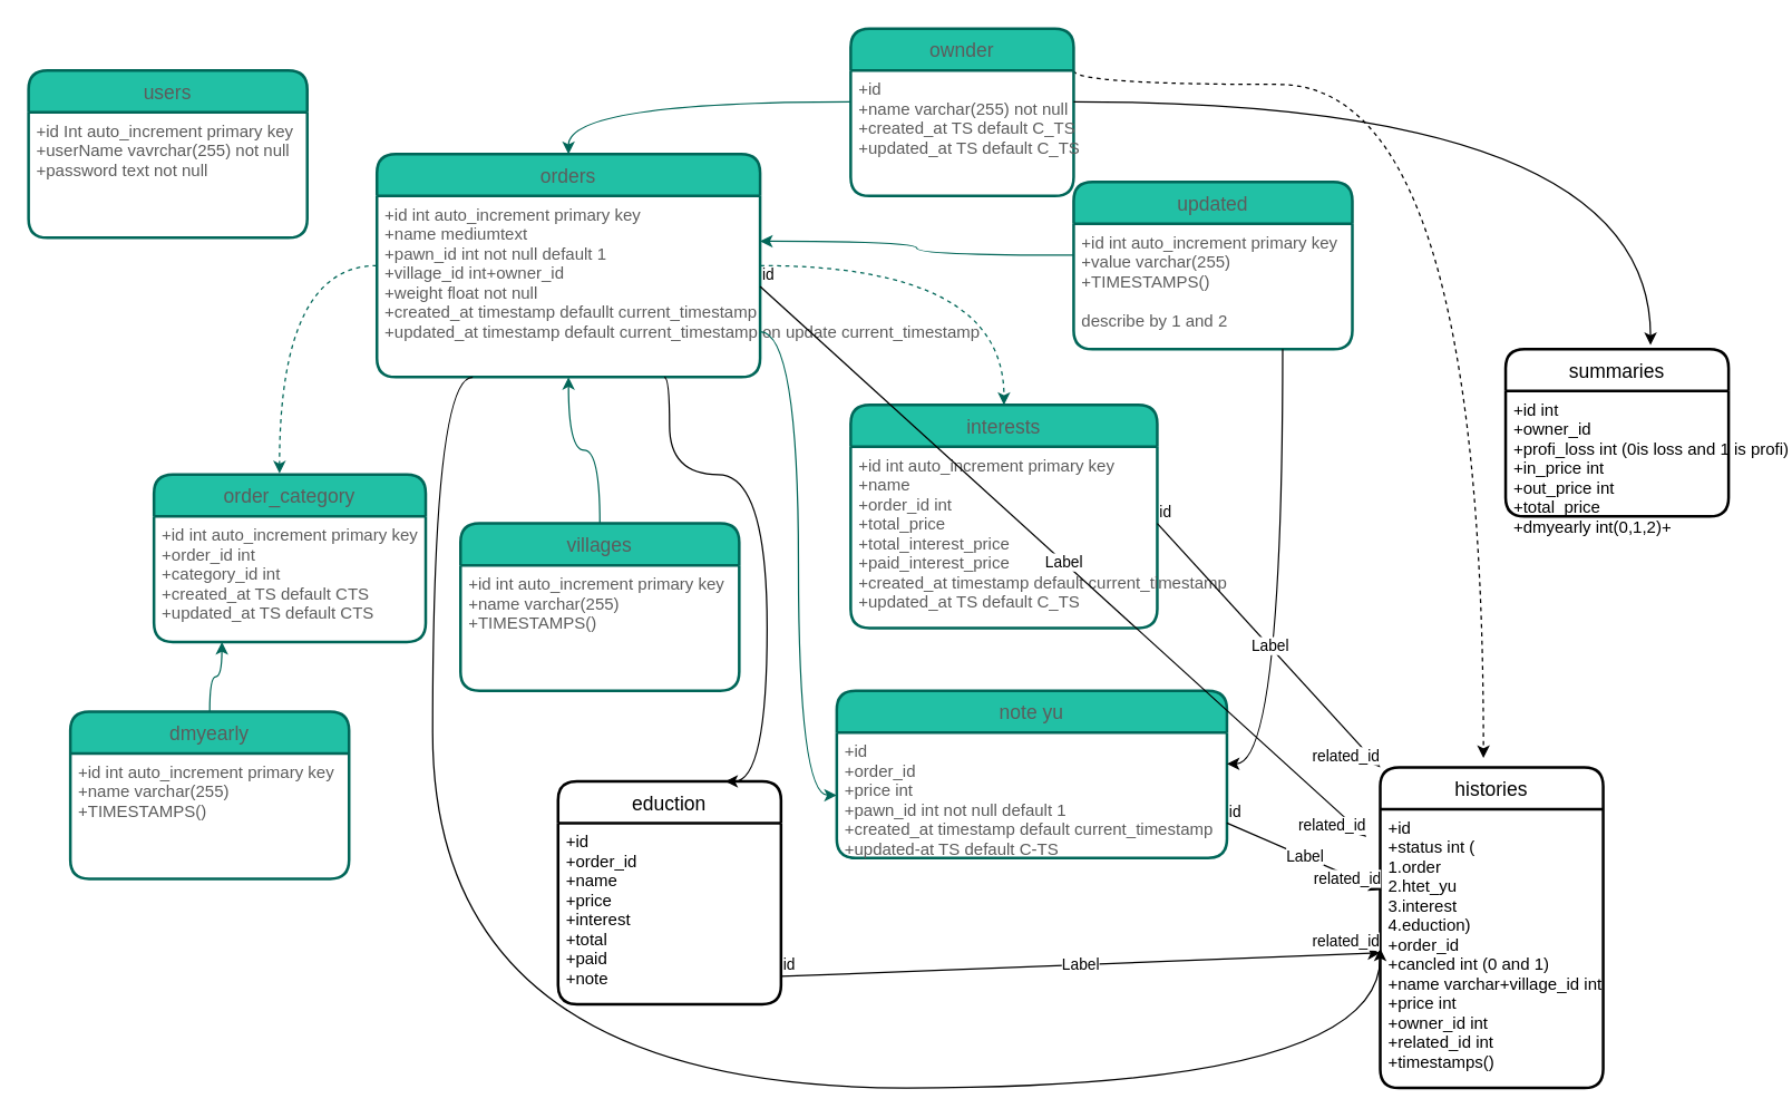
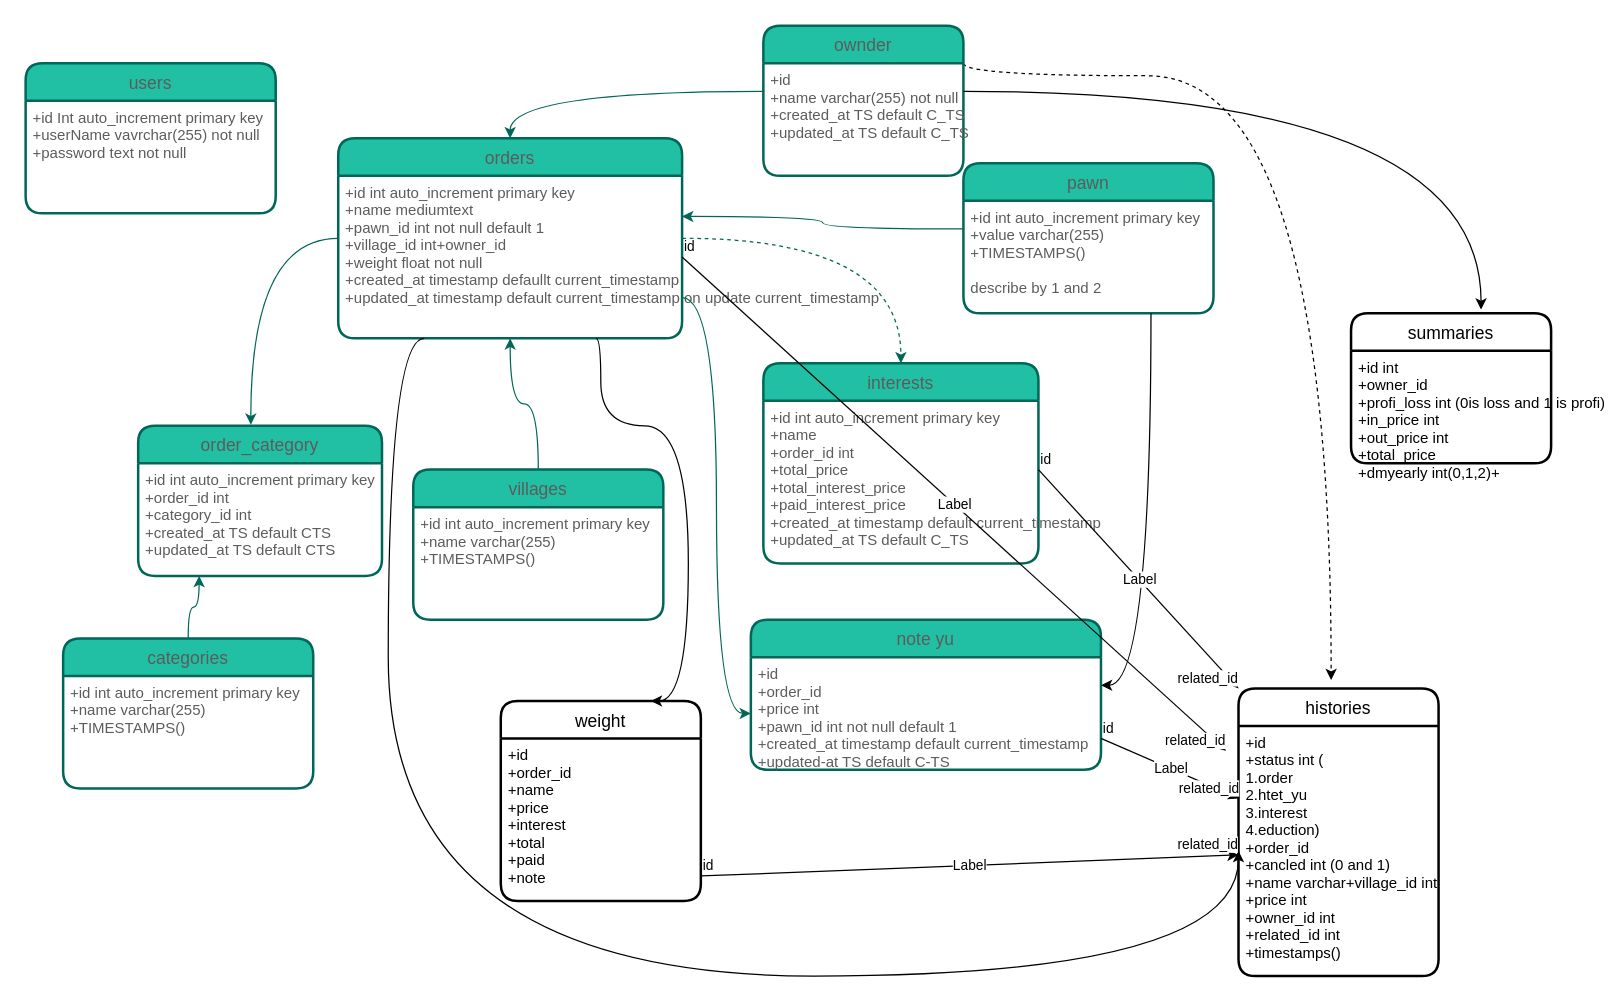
  <mxCell id="0" />
  <mxCell id="1" parent="0" />
  <mxCell id="2" value="users" style="swimlane;childLayout=stackLayout;horizontal=1;startSize=30;horizontalStack=0;rounded=1;fontSize=14;fontStyle=0;strokeWidth=2;resizeParent=0;resizeLast=1;shadow=0;dashed=0;align=center;fillColor=#21C0A5;strokeColor=#006658;fontColor=#5C5C5C;" parent="1" vertex="1"><mxGeometry x="20" y="50" width="200" height="120" as="geometry" /></mxCell>
  <mxCell id="3" value="+id Int auto_increment primary key&#10;+userName vavrchar(255) not null&#10;+password text not null" style="align=left;strokeColor=none;fillColor=none;spacingLeft=4;fontSize=12;verticalAlign=top;resizable=0;rotatable=0;part=1;fontColor=#5C5C5C;rounded=1;" parent="2" vertex="1"><mxGeometry y="30" width="200" height="90" as="geometry" /></mxCell>
  <mxCell id="4" value="" style="edgeStyle=orthogonalEdgeStyle;rounded=1;orthogonalLoop=1;jettySize=auto;html=1;strokeColor=#006658;fontColor=#5C5C5C;curved=1;" parent="1" source="5" target="10" edge="1"><mxGeometry relative="1" as="geometry" /></mxCell>
  <mxCell id="5" value="villages" style="swimlane;childLayout=stackLayout;horizontal=1;startSize=30;horizontalStack=0;rounded=1;fontSize=14;fontStyle=0;strokeWidth=2;resizeParent=0;resizeLast=1;shadow=0;dashed=0;align=center;fillColor=#21C0A5;strokeColor=#006658;fontColor=#5C5C5C;" parent="1" vertex="1"><mxGeometry x="330" y="375" width="200" height="120" as="geometry" /></mxCell>
  <mxCell id="6" value="+id int auto_increment primary key&#10;+name varchar(255)&#10;+TIMESTAMPS()" style="align=left;strokeColor=none;fillColor=none;spacingLeft=4;fontSize=12;verticalAlign=top;resizable=0;rotatable=0;part=1;fontColor=#5C5C5C;rounded=1;" parent="5" vertex="1"><mxGeometry y="30" width="200" height="90" as="geometry" /></mxCell>
  <mxCell id="7" style="edgeStyle=orthogonalEdgeStyle;rounded=1;orthogonalLoop=1;jettySize=auto;html=1;exitX=1;exitY=0.5;exitDx=0;exitDy=0;entryX=0.5;entryY=0;entryDx=0;entryDy=0;strokeColor=#006658;fontColor=#5C5C5C;curved=1;dashed=1;" parent="1" source="9" target="16" edge="1"><mxGeometry relative="1" as="geometry" /></mxCell>
- <mxCell id="8" style="edgeStyle=orthogonalEdgeStyle;rounded=1;orthogonalLoop=1;jettySize=auto;html=1;exitX=0;exitY=0.5;exitDx=0;exitDy=0;entryX=0.462;entryY=-0.008;entryDx=0;entryDy=0;entryPerimeter=0;strokeColor=#006658;fontColor=#5C5C5C;curved=1;dashed=1;" parent="1" source="9" target="14" edge="1"><mxGeometry relative="1" as="geometry" /></mxCell>
+ <mxCell id="8" style="edgeStyle=orthogonalEdgeStyle;rounded=1;orthogonalLoop=1;jettySize=auto;html=1;exitX=0;exitY=0.5;exitDx=0;exitDy=0;entryX=0.462;entryY=-0.008;entryDx=0;entryDy=0;entryPerimeter=0;strokeColor=#006658;fontColor=#5C5C5C;curved=1;" parent="1" source="9" target="14" edge="1"><mxGeometry relative="1" as="geometry" /></mxCell>
  <mxCell id="9" value="orders" style="swimlane;childLayout=stackLayout;horizontal=1;startSize=30;horizontalStack=0;rounded=1;fontSize=14;fontStyle=0;strokeWidth=2;resizeParent=0;resizeLast=1;shadow=0;dashed=0;align=center;fillColor=#21C0A5;strokeColor=#006658;fontColor=#5C5C5C;" parent="1" vertex="1"><mxGeometry x="270" y="110" width="275" height="160" as="geometry" /></mxCell>
  <mxCell id="10" value="+id int auto_increment primary key&#10;+name mediumtext&#10;+pawn_id int not null default 1&#10;+village_id int+owner_id&#10;+weight float not null&#10;+created_at timestamp defaullt current_timestamp&#10;+updated_at timestamp default current_timestamp on update current_timestamp&#10;" style="align=left;strokeColor=none;fillColor=none;spacingLeft=4;fontSize=12;verticalAlign=top;resizable=0;rotatable=0;part=1;fontColor=#5C5C5C;rounded=1;" parent="9" vertex="1"><mxGeometry y="30" width="275" height="130" as="geometry" /></mxCell>
  <mxCell id="11" style="edgeStyle=orthogonalEdgeStyle;rounded=1;orthogonalLoop=1;jettySize=auto;html=1;exitX=0.5;exitY=0;exitDx=0;exitDy=0;entryX=0.25;entryY=1;entryDx=0;entryDy=0;strokeColor=#006658;fontColor=#5C5C5C;curved=1;" parent="1" source="12" target="15" edge="1"><mxGeometry relative="1" as="geometry" /></mxCell>
- <mxCell id="12" value="dmyearly" style="swimlane;childLayout=stackLayout;horizontal=1;startSize=30;horizontalStack=0;rounded=1;fontSize=14;fontStyle=0;strokeWidth=2;resizeParent=0;resizeLast=1;shadow=0;dashed=0;align=center;fillColor=#21C0A5;strokeColor=#006658;fontColor=#5C5C5C;" parent="1" vertex="1"><mxGeometry x="50" y="510" width="200" height="120" as="geometry" /></mxCell>
+ <mxCell id="12" value="categories" style="swimlane;childLayout=stackLayout;horizontal=1;startSize=30;horizontalStack=0;rounded=1;fontSize=14;fontStyle=0;strokeWidth=2;resizeParent=0;resizeLast=1;shadow=0;dashed=0;align=center;fillColor=#21C0A5;strokeColor=#006658;fontColor=#5C5C5C;" parent="1" vertex="1"><mxGeometry x="50" y="510" width="200" height="120" as="geometry" /></mxCell>
  <mxCell id="13" value="+id int auto_increment primary key&#10;+name varchar(255)&#10;+TIMESTAMPS()" style="align=left;strokeColor=none;fillColor=none;spacingLeft=4;fontSize=12;verticalAlign=top;resizable=0;rotatable=0;part=1;fontColor=#5C5C5C;rounded=1;" parent="12" vertex="1"><mxGeometry y="30" width="200" height="90" as="geometry" /></mxCell>
  <mxCell id="14" value="order_category" style="swimlane;childLayout=stackLayout;horizontal=1;startSize=30;horizontalStack=0;rounded=1;fontSize=14;fontStyle=0;strokeWidth=2;resizeParent=0;resizeLast=1;shadow=0;dashed=0;align=center;fillColor=#21C0A5;strokeColor=#006658;fontColor=#5C5C5C;" parent="1" vertex="1"><mxGeometry x="110" y="340" width="195" height="120" as="geometry" /></mxCell>
  <mxCell id="15" value="+id int auto_increment primary key&#10;+order_id int&#10;+category_id int&#10;+created_at TS default CTS&#10;+updated_at TS default CTS&#10;" style="align=left;strokeColor=none;fillColor=none;spacingLeft=4;fontSize=12;verticalAlign=top;resizable=0;rotatable=0;part=1;fontColor=#5C5C5C;rounded=1;" parent="14" vertex="1"><mxGeometry y="30" width="195" height="90" as="geometry" /></mxCell>
  <mxCell id="16" value="interests" style="swimlane;childLayout=stackLayout;horizontal=1;startSize=30;horizontalStack=0;rounded=1;fontSize=14;fontStyle=0;strokeWidth=2;resizeParent=0;resizeLast=1;shadow=0;dashed=0;align=center;fillColor=#21C0A5;strokeColor=#006658;fontColor=#5C5C5C;" parent="1" vertex="1"><mxGeometry x="610" y="290" width="220" height="160" as="geometry" /></mxCell>
  <mxCell id="17" value="+id int auto_increment primary key&#10;+name&#10;+order_id int&#10;+total_price&#10;+total_interest_price&#10;+paid_interest_price&#10;+created_at timestamp default current_timestamp&#10;+updated_at TS default C_TS&#10;" style="align=left;strokeColor=none;fillColor=none;spacingLeft=4;fontSize=12;verticalAlign=top;resizable=0;rotatable=0;part=1;fontColor=#5C5C5C;rounded=1;" parent="16" vertex="1"><mxGeometry y="30" width="220" height="130" as="geometry" /></mxCell>
- <mxCell id="18" value="updated" style="swimlane;childLayout=stackLayout;horizontal=1;startSize=30;horizontalStack=0;rounded=1;fontSize=14;fontStyle=0;strokeWidth=2;resizeParent=0;resizeLast=1;shadow=0;dashed=0;align=center;fillColor=#21C0A5;strokeColor=#006658;fontColor=#5C5C5C;" parent="1" vertex="1"><mxGeometry x="770" y="130" width="200" height="120" as="geometry" /></mxCell>
+ <mxCell id="18" value="pawn" style="swimlane;childLayout=stackLayout;horizontal=1;startSize=30;horizontalStack=0;rounded=1;fontSize=14;fontStyle=0;strokeWidth=2;resizeParent=0;resizeLast=1;shadow=0;dashed=0;align=center;fillColor=#21C0A5;strokeColor=#006658;fontColor=#5C5C5C;" parent="1" vertex="1"><mxGeometry x="770" y="130" width="200" height="120" as="geometry" /></mxCell>
  <mxCell id="19" value="+id int auto_increment primary key&#10;+value varchar(255)&#10;+TIMESTAMPS()&#10;&#10;describe by 1 and 2&#10;" style="align=left;strokeColor=none;fillColor=none;spacingLeft=4;fontSize=12;verticalAlign=top;resizable=0;rotatable=0;part=1;fontColor=#5C5C5C;rounded=1;" parent="18" vertex="1"><mxGeometry y="30" width="200" height="90" as="geometry" /></mxCell>
  <mxCell id="20" style="edgeStyle=orthogonalEdgeStyle;rounded=1;orthogonalLoop=1;jettySize=auto;html=1;exitX=0;exitY=0.25;exitDx=0;exitDy=0;entryX=1;entryY=0.25;entryDx=0;entryDy=0;strokeColor=#006658;fontColor=#5C5C5C;curved=1;" parent="1" source="19" target="10" edge="1"><mxGeometry relative="1" as="geometry" /></mxCell>
  <mxCell id="21" style="edgeStyle=orthogonalEdgeStyle;rounded=0;orthogonalLoop=1;jettySize=auto;html=1;exitX=1;exitY=0.25;exitDx=0;exitDy=0;entryX=0.463;entryY=-0.029;entryDx=0;entryDy=0;entryPerimeter=0;curved=1;dashed=1;" parent="1" source="22" target="32" edge="1"><mxGeometry relative="1" as="geometry"><Array as="points"><mxPoint x="770" y="60" /><mxPoint x="1064" y="60" /></Array></mxGeometry></mxCell>
  <mxCell id="22" value="ownder" style="swimlane;childLayout=stackLayout;horizontal=1;startSize=30;horizontalStack=0;rounded=1;fontSize=14;fontStyle=0;strokeWidth=2;resizeParent=0;resizeLast=1;shadow=0;dashed=0;align=center;fillColor=#21C0A5;strokeColor=#006658;fontColor=#5C5C5C;" parent="1" vertex="1"><mxGeometry x="610" y="20" width="160" height="120" as="geometry" /></mxCell>
  <mxCell id="23" value="+id &#10;+name varchar(255) not null&#10;+created_at TS default C_TS&#10;+updated_at TS default C_TS&#10;&#10;" style="align=left;strokeColor=none;fillColor=none;spacingLeft=4;fontSize=12;verticalAlign=top;resizable=0;rotatable=0;part=1;fontColor=#5C5C5C;rounded=1;" parent="22" vertex="1"><mxGeometry y="30" width="160" height="90" as="geometry" /></mxCell>
  <mxCell id="24" style="edgeStyle=orthogonalEdgeStyle;rounded=1;orthogonalLoop=1;jettySize=auto;html=1;exitX=0;exitY=0.25;exitDx=0;exitDy=0;entryX=0.5;entryY=0;entryDx=0;entryDy=0;strokeColor=#006658;fontColor=#5C5C5C;curved=1;" parent="1" source="23" target="9" edge="1"><mxGeometry relative="1" as="geometry" /></mxCell>
  <mxCell id="25" value="note yu" style="swimlane;childLayout=stackLayout;horizontal=1;startSize=30;horizontalStack=0;rounded=1;fontSize=14;fontStyle=0;strokeWidth=2;resizeParent=0;resizeLast=1;shadow=0;dashed=0;align=center;fillColor=#21C0A5;strokeColor=#006658;fontColor=#5C5C5C;" parent="1" vertex="1"><mxGeometry x="600" y="495" width="280" height="120" as="geometry" /></mxCell>
  <mxCell id="26" value="+id&#10;+order_id&#10;+price int&#10;+pawn_id int not null default 1&#10;+created_at timestamp default current_timestamp&#10;+updated-at TS default C-TS&#10;" style="align=left;strokeColor=none;fillColor=none;spacingLeft=4;fontSize=12;verticalAlign=top;resizable=0;rotatable=0;part=1;fontColor=#5C5C5C;rounded=1;" parent="25" vertex="1"><mxGeometry y="30" width="280" height="90" as="geometry" /></mxCell>
  <mxCell id="27" style="edgeStyle=orthogonalEdgeStyle;rounded=1;orthogonalLoop=1;jettySize=auto;html=1;exitX=1;exitY=0.75;exitDx=0;exitDy=0;entryX=0;entryY=0.5;entryDx=0;entryDy=0;strokeColor=#006658;fontColor=#5C5C5C;curved=1;" parent="1" source="10" target="26" edge="1"><mxGeometry relative="1" as="geometry" /></mxCell>
  <mxCell id="28" style="edgeStyle=orthogonalEdgeStyle;rounded=0;orthogonalLoop=1;jettySize=auto;html=1;exitX=0.75;exitY=1;exitDx=0;exitDy=0;entryX=1;entryY=0.25;entryDx=0;entryDy=0;curved=1;" parent="1" source="19" target="26" edge="1"><mxGeometry relative="1" as="geometry" /></mxCell>
- <mxCell id="29" value="eduction" style="swimlane;childLayout=stackLayout;horizontal=1;startSize=30;horizontalStack=0;rounded=1;fontSize=14;fontStyle=0;strokeWidth=2;resizeParent=0;resizeLast=1;shadow=0;dashed=0;align=center;" parent="1" vertex="1"><mxGeometry x="400" y="560" width="160" height="160" as="geometry" /></mxCell>
+ <mxCell id="29" value="weight" style="swimlane;childLayout=stackLayout;horizontal=1;startSize=30;horizontalStack=0;rounded=1;fontSize=14;fontStyle=0;strokeWidth=2;resizeParent=0;resizeLast=1;shadow=0;dashed=0;align=center;" parent="1" vertex="1"><mxGeometry x="400" y="560" width="160" height="160" as="geometry" /></mxCell>
  <mxCell id="30" value="+id&#10;+order_id&#10;+name&#10;+price&#10;+interest&#10;+total&#10;+paid&#10;+note&#10;" style="align=left;strokeColor=none;fillColor=none;spacingLeft=4;fontSize=12;verticalAlign=top;resizable=0;rotatable=0;part=1;" parent="29" vertex="1"><mxGeometry y="30" width="160" height="130" as="geometry" /></mxCell>
  <mxCell id="31" style="edgeStyle=orthogonalEdgeStyle;rounded=0;orthogonalLoop=1;jettySize=auto;html=1;exitX=0.75;exitY=1;exitDx=0;exitDy=0;entryX=0.75;entryY=0;entryDx=0;entryDy=0;curved=1;" parent="1" source="10" target="29" edge="1"><mxGeometry relative="1" as="geometry"><Array as="points"><mxPoint x="480" y="270" /><mxPoint x="480" y="340" /><mxPoint x="550" y="340" /><mxPoint x="550" y="560" /></Array></mxGeometry></mxCell>
  <mxCell id="32" value="histories" style="swimlane;childLayout=stackLayout;horizontal=1;startSize=30;horizontalStack=0;rounded=1;fontSize=14;fontStyle=0;strokeWidth=2;resizeParent=0;resizeLast=1;shadow=0;dashed=0;align=center;" parent="1" vertex="1"><mxGeometry x="990" y="550" width="160" height="230" as="geometry" /></mxCell>
  <mxCell id="33" value="+id&#10;+status int (&#10;1.order&#10;2.htet_yu&#10;3.interest&#10;4.eduction)&#10;+order_id&#10;+cancled int (0 and 1)&#10;+name varchar+village_id int&#10;+price int&#10;+owner_id int&#10;+related_id int&#10;+timestamps()&#10;" style="align=left;strokeColor=none;fillColor=none;spacingLeft=4;fontSize=12;verticalAlign=top;resizable=0;rotatable=0;part=1;" parent="32" vertex="1"><mxGeometry y="30" width="160" height="200" as="geometry" /></mxCell>
  <mxCell id="34" style="edgeStyle=orthogonalEdgeStyle;curved=1;rounded=0;orthogonalLoop=1;jettySize=auto;html=1;exitX=0.25;exitY=1;exitDx=0;exitDy=0;entryX=0;entryY=0.5;entryDx=0;entryDy=0;" parent="1" source="10" target="33" edge="1"><mxGeometry relative="1" as="geometry"><mxPoint x="760" y="650" as="targetPoint" /><Array as="points"><mxPoint x="310" y="270" /><mxPoint x="310" y="780" /><mxPoint x="990" y="780" /></Array></mxGeometry></mxCell>
  <mxCell id="35" value="" style="endArrow=classic;html=1;rounded=0;curved=1;" parent="1" target="33" edge="1"><mxGeometry relative="1" as="geometry"><mxPoint x="560" y="700" as="sourcePoint" /><mxPoint x="720" y="700" as="targetPoint" /></mxGeometry></mxCell>
  <mxCell id="36" value="Label" style="edgeLabel;resizable=0;html=1;align=center;verticalAlign=middle;" parent="35" connectable="0" vertex="1"><mxGeometry relative="1" as="geometry" /></mxCell>
  <mxCell id="37" value="id" style="edgeLabel;resizable=0;html=1;align=left;verticalAlign=bottom;" parent="35" connectable="0" vertex="1"><mxGeometry x="-1" relative="1" as="geometry" /></mxCell>
  <mxCell id="38" value="related_id" style="edgeLabel;resizable=0;html=1;align=right;verticalAlign=bottom;" parent="35" connectable="0" vertex="1"><mxGeometry x="1" relative="1" as="geometry" /></mxCell>
  <mxCell id="39" value="" style="endArrow=classic;html=1;rounded=0;curved=1;entryX=0.006;entryY=0.29;entryDx=0;entryDy=0;entryPerimeter=0;" parent="1" target="33" edge="1"><mxGeometry relative="1" as="geometry"><mxPoint x="880" y="590" as="sourcePoint" /><mxPoint x="1180" y="619.997" as="targetPoint" /></mxGeometry></mxCell>
  <mxCell id="40" value="Label" style="edgeLabel;resizable=0;html=1;align=center;verticalAlign=middle;" parent="39" connectable="0" vertex="1"><mxGeometry relative="1" as="geometry" /></mxCell>
  <mxCell id="41" value="id" style="edgeLabel;resizable=0;html=1;align=left;verticalAlign=bottom;" parent="39" connectable="0" vertex="1"><mxGeometry x="-1" relative="1" as="geometry" /></mxCell>
  <mxCell id="42" value="related_id" style="edgeLabel;resizable=0;html=1;align=right;verticalAlign=bottom;" parent="39" connectable="0" vertex="1"><mxGeometry x="1" relative="1" as="geometry" /></mxCell>
  <mxCell id="43" value="" style="endArrow=classic;html=1;rounded=0;curved=1;entryX=0;entryY=0;entryDx=0;entryDy=0;" parent="1" target="32" edge="1"><mxGeometry relative="1" as="geometry"><mxPoint x="830" y="375" as="sourcePoint" /><mxPoint x="1260" y="358.137" as="targetPoint" /></mxGeometry></mxCell>
  <mxCell id="44" value="Label" style="edgeLabel;resizable=0;html=1;align=center;verticalAlign=middle;" parent="43" connectable="0" vertex="1"><mxGeometry relative="1" as="geometry" /></mxCell>
  <mxCell id="45" value="id" style="edgeLabel;resizable=0;html=1;align=left;verticalAlign=bottom;" parent="43" connectable="0" vertex="1"><mxGeometry x="-1" relative="1" as="geometry" /></mxCell>
  <mxCell id="46" value="related_id" style="edgeLabel;resizable=0;html=1;align=right;verticalAlign=bottom;" parent="43" connectable="0" vertex="1"><mxGeometry x="1" relative="1" as="geometry" /></mxCell>
  <mxCell id="47" value="" style="endArrow=classic;html=1;rounded=0;curved=1;exitX=1;exitY=0.5;exitDx=0;exitDy=0;" parent="1" source="10" edge="1"><mxGeometry relative="1" as="geometry"><mxPoint x="860" y="466.86" as="sourcePoint" /><mxPoint x="980" y="600" as="targetPoint" /></mxGeometry></mxCell>
  <mxCell id="48" value="Label" style="edgeLabel;resizable=0;html=1;align=center;verticalAlign=middle;" parent="47" connectable="0" vertex="1"><mxGeometry relative="1" as="geometry" /></mxCell>
  <mxCell id="49" value="id" style="edgeLabel;resizable=0;html=1;align=left;verticalAlign=bottom;" parent="47" connectable="0" vertex="1"><mxGeometry x="-1" relative="1" as="geometry" /></mxCell>
  <mxCell id="50" value="related_id" style="edgeLabel;resizable=0;html=1;align=right;verticalAlign=bottom;" parent="47" connectable="0" vertex="1"><mxGeometry x="1" relative="1" as="geometry" /></mxCell>
  <mxCell id="51" value="summaries" style="swimlane;childLayout=stackLayout;horizontal=1;startSize=30;horizontalStack=0;rounded=1;fontSize=14;fontStyle=0;strokeWidth=2;resizeParent=0;resizeLast=1;shadow=0;dashed=0;align=center;" vertex="1" parent="1"><mxGeometry x="1080" y="250" width="160" height="120" as="geometry" /></mxCell>
  <mxCell id="52" value="+id int &#10;+owner_id&#10;+profi_loss int (0is loss and 1 is profi)&#10;+in_price int&#10;+out_price int&#10;+total_price&#10;+dmyearly int(0,1,2)+&#10;&#10;" style="align=left;strokeColor=none;fillColor=none;spacingLeft=4;fontSize=12;verticalAlign=top;resizable=0;rotatable=0;part=1;" vertex="1" parent="51"><mxGeometry y="30" width="160" height="90" as="geometry" /></mxCell>
  <mxCell id="53" style="edgeStyle=orthogonalEdgeStyle;rounded=0;orthogonalLoop=1;jettySize=auto;html=1;exitX=1;exitY=0.25;exitDx=0;exitDy=0;entryX=0.65;entryY=-0.025;entryDx=0;entryDy=0;entryPerimeter=0;curved=1;" edge="1" parent="1" source="23" target="51"><mxGeometry relative="1" as="geometry" /></mxCell>
